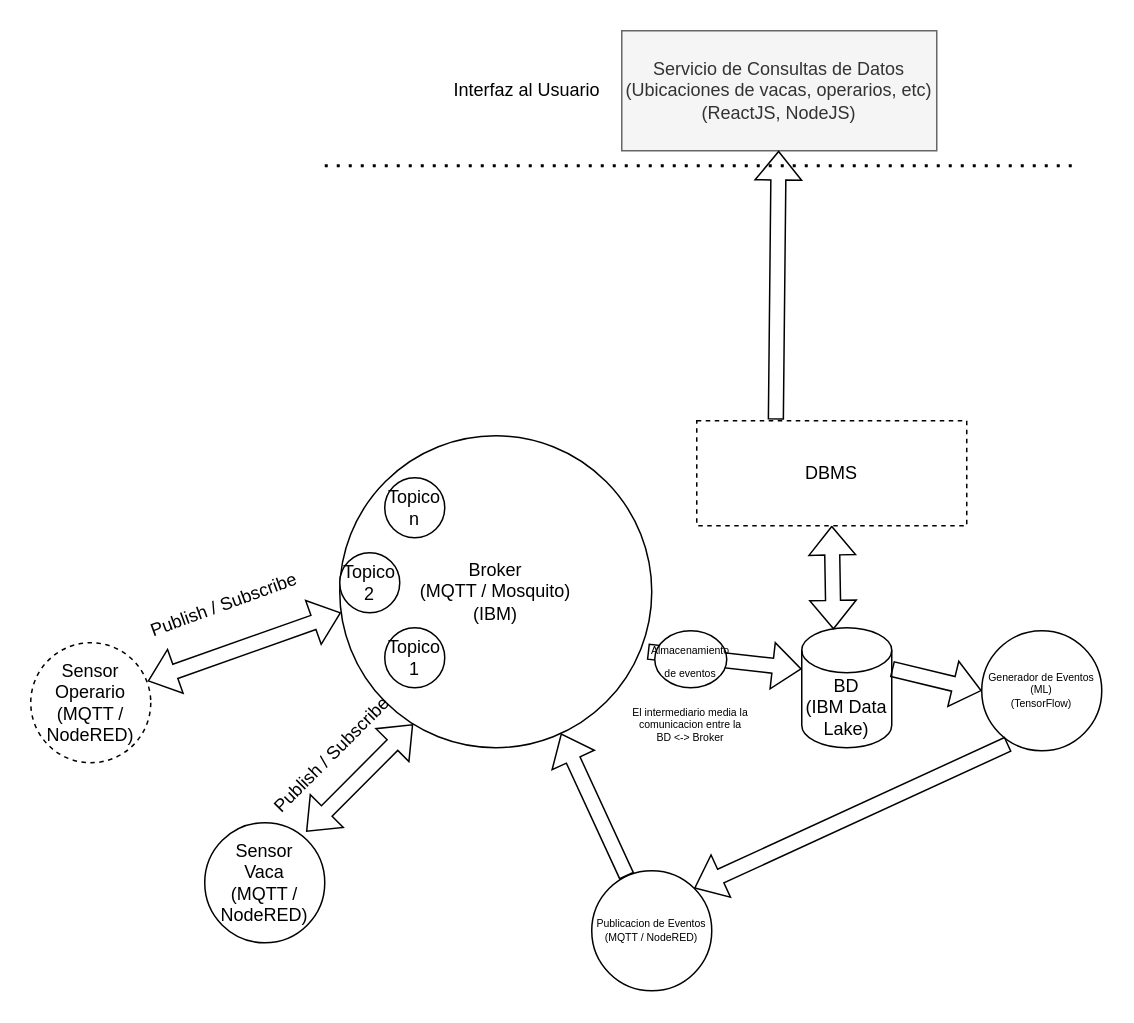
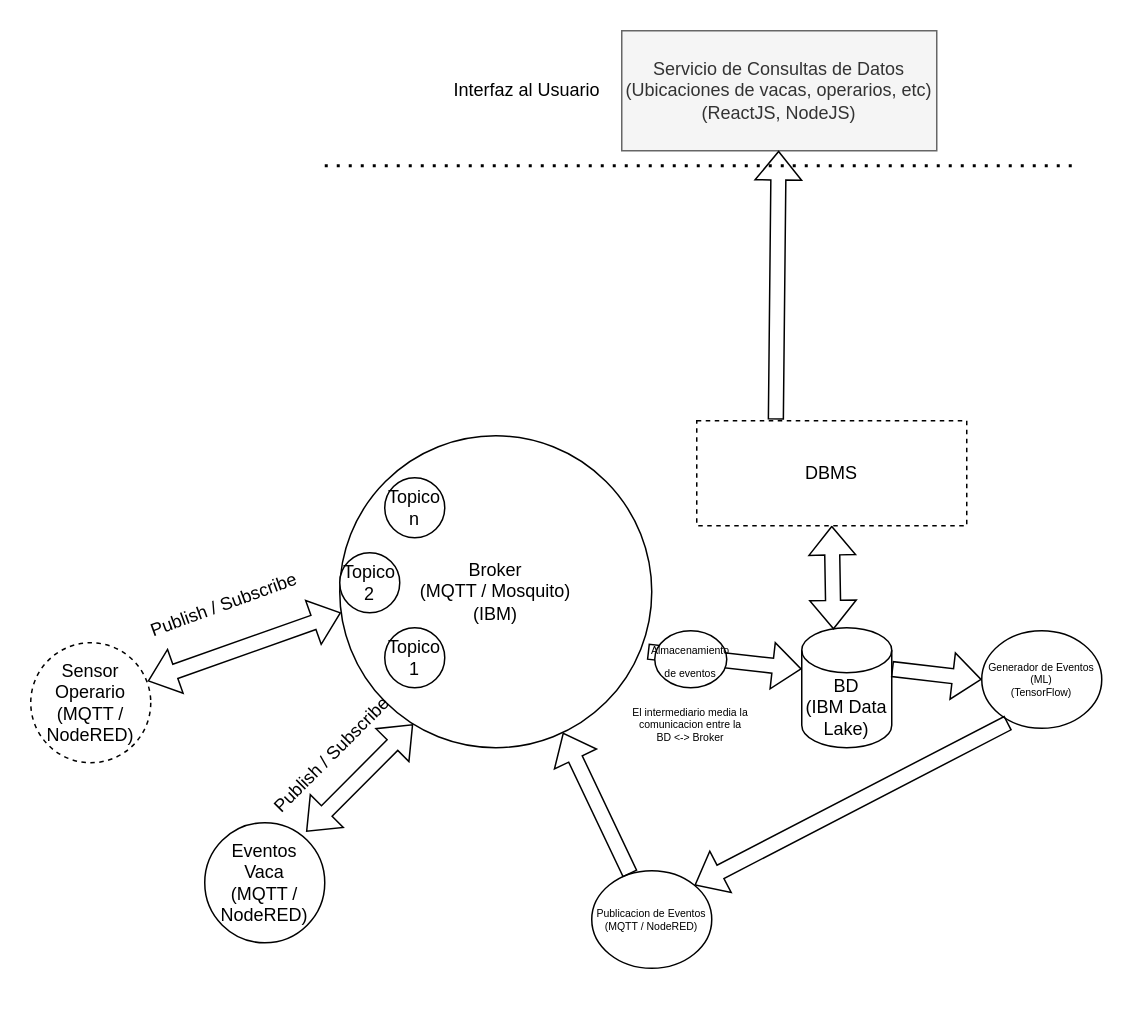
  <mxCell id="0" />
  <mxCell id="1" parent="0" />
  <mxCell id="2" value="Servicio de Consultas de Datos&lt;br&gt;(Ubicaciones de vacas, operarios, etc)&lt;br&gt;(ReactJS, NodeJS)" style="rounded=0;whiteSpace=wrap;html=1;fillColor=#f5f5f5;fontColor=#333333;strokeColor=#666666;" parent="1" vertex="1"><mxGeometry x="414" y="20" width="210" height="80" as="geometry" /></mxCell>
  <mxCell id="3" value="Broker&lt;br&gt;(MQTT / Mosquito)&lt;br&gt;(IBM)" style="ellipse;whiteSpace=wrap;html=1;aspect=fixed;" parent="1" vertex="1"><mxGeometry x="226" y="290" width="208" height="208" as="geometry" /></mxCell>
- <mxCell id="4" value="Sensor &lt;br&gt;Vaca&lt;br&gt;(MQTT / NodeRED)" style="ellipse;whiteSpace=wrap;html=1;aspect=fixed;" parent="1" vertex="1"><mxGeometry x="136" y="548" width="80" height="80" as="geometry" /></mxCell>
+ <mxCell id="4" value="Eventos &lt;br&gt;Vaca&lt;br&gt;(MQTT / NodeRED)" style="ellipse;whiteSpace=wrap;html=1;aspect=fixed;" parent="1" vertex="1"><mxGeometry x="136" y="548" width="80" height="80" as="geometry" /></mxCell>
  <mxCell id="5" value="Sensor Operario&lt;br&gt;(MQTT / NodeRED)" style="ellipse;whiteSpace=wrap;html=1;aspect=fixed;dashed=1;" parent="1" vertex="1"><mxGeometry x="20" y="428" width="80" height="80" as="geometry" /></mxCell>
  <mxCell id="6" value="" style="shape=flexArrow;endArrow=classic;startArrow=classic;html=1;rounded=0;exitX=0.975;exitY=0.32;exitDx=0;exitDy=0;entryX=0.004;entryY=0.567;entryDx=0;entryDy=0;entryPerimeter=0;exitPerimeter=0;" parent="1" source="5" target="3" edge="1"><mxGeometry width="100" height="100" relative="1" as="geometry"><mxPoint x="106" y="438" as="sourcePoint" /><mxPoint x="206" y="338" as="targetPoint" /></mxGeometry></mxCell>
  <mxCell id="7" value="Topico 1" style="ellipse;whiteSpace=wrap;html=1;aspect=fixed;" parent="1" vertex="1"><mxGeometry x="256" y="418" width="40" height="40" as="geometry" /></mxCell>
  <mxCell id="8" value="Topico 2" style="ellipse;whiteSpace=wrap;html=1;aspect=fixed;" parent="1" vertex="1"><mxGeometry x="226" y="368" width="40" height="40" as="geometry" /></mxCell>
  <mxCell id="9" value="" style="shape=flexArrow;endArrow=classic;startArrow=classic;html=1;rounded=0;entryX=0.235;entryY=0.925;entryDx=0;entryDy=0;exitX=0.845;exitY=0.075;exitDx=0;exitDy=0;exitPerimeter=0;entryPerimeter=0;" parent="1" source="4" target="3" edge="1"><mxGeometry width="100" height="100" relative="1" as="geometry"><mxPoint x="166" y="558" as="sourcePoint" /><mxPoint x="266" y="458" as="targetPoint" /></mxGeometry></mxCell>
  <mxCell id="10" value="Topico n" style="ellipse;whiteSpace=wrap;html=1;aspect=fixed;" parent="1" vertex="1"><mxGeometry x="256" y="318" width="40" height="40" as="geometry" /></mxCell>
  <mxCell id="11" value="BD&lt;br&gt;(IBM Data Lake)" style="shape=cylinder3;whiteSpace=wrap;html=1;boundedLbl=1;backgroundOutline=1;size=15;" parent="1" vertex="1"><mxGeometry x="534" y="418" width="60" height="80" as="geometry" /></mxCell>
  <mxCell id="12" value="" style="shape=flexArrow;endArrow=classic;startArrow=classic;html=1;rounded=0;exitX=0.353;exitY=0.015;exitDx=0;exitDy=0;exitPerimeter=0;entryX=0.5;entryY=1;entryDx=0;entryDy=0;" parent="1" source="11" target="13" edge="1"><mxGeometry width="100" height="100" relative="1" as="geometry"><mxPoint x="456" y="320" as="sourcePoint" /><mxPoint x="496" y="230" as="targetPoint" /></mxGeometry></mxCell>
  <mxCell id="13" value="DBMS" style="rounded=0;whiteSpace=wrap;html=1;dashed=1;" parent="1" vertex="1"><mxGeometry x="464" y="280" width="180" height="70" as="geometry" /></mxCell>
  <mxCell id="14" value="El intermediario media la comunicacion entre la BD &amp;lt;-&amp;gt; Broker" style="text;html=1;strokeColor=none;fillColor=none;align=center;verticalAlign=middle;whiteSpace=wrap;rounded=0;fontSize=7;" vertex="1" parent="1"><mxGeometry x="420" y="468" width="80" height="30" as="geometry" /></mxCell>
- <mxCell id="15" value="Publicacion de Eventos&lt;br&gt;(MQTT / NodeRED)" style="ellipse;whiteSpace=wrap;html=1;aspect=fixed;fontSize=7;" vertex="1" parent="1"><mxGeometry x="394" y="580" width="80" height="80" as="geometry" /></mxCell>
+ <mxCell id="15" value="Publicacion de Eventos&lt;br&gt;(MQTT / NodeRED)" style="ellipse;whiteSpace=wrap;html=1;aspect=fixed;fontSize=7;" vertex="1" parent="1"><mxGeometry x="394" y="580" width="80" height="65" as="geometry" /></mxCell>
  <mxCell id="16" value="" style="shape=flexArrow;endArrow=classic;html=1;rounded=0;fontSize=7;" edge="1" parent="1" source="15" target="3"><mxGeometry width="50" height="50" relative="1" as="geometry"><mxPoint x="394" y="370" as="sourcePoint" /><mxPoint x="444" y="320" as="targetPoint" /></mxGeometry></mxCell>
  <mxCell id="17" value="" style="shape=flexArrow;endArrow=classic;html=1;rounded=0;fontSize=7;entryX=0;entryY=0;entryDx=0;entryDy=27.5;entryPerimeter=0;exitX=0.987;exitY=0.692;exitDx=0;exitDy=0;exitPerimeter=0;" edge="1" parent="1" source="3" target="11"><mxGeometry width="50" height="50" relative="1" as="geometry"><mxPoint x="394" y="370" as="sourcePoint" /><mxPoint x="444" y="320" as="targetPoint" /></mxGeometry></mxCell>
- <mxCell id="18" value="Generador de Eventos&lt;br&gt;(ML)&lt;br&gt;(TensorFlow)" style="ellipse;whiteSpace=wrap;html=1;fontSize=7;" vertex="1" parent="1"><mxGeometry x="654" y="420" width="80" height="80" as="geometry" /></mxCell>
+ <mxCell id="18" value="Generador de Eventos&lt;br&gt;(ML)&lt;br&gt;(TensorFlow)" style="ellipse;whiteSpace=wrap;html=1;fontSize=7;" vertex="1" parent="1"><mxGeometry x="654" y="420" width="80" height="65" as="geometry" /></mxCell>
  <mxCell id="19" value="" style="shape=flexArrow;endArrow=classic;html=1;rounded=0;fontSize=7;entryX=0;entryY=0.5;entryDx=0;entryDy=0;exitX=1;exitY=0;exitDx=0;exitDy=27.5;exitPerimeter=0;" edge="1" parent="1" source="11" target="18"><mxGeometry width="50" height="50" relative="1" as="geometry"><mxPoint x="494" y="300" as="sourcePoint" /><mxPoint x="544" y="250" as="targetPoint" /></mxGeometry></mxCell>
  <mxCell id="20" value="" style="shape=flexArrow;endArrow=classic;html=1;rounded=0;fontSize=7;exitX=0.293;exitY=-0.01;exitDx=0;exitDy=0;exitPerimeter=0;" edge="1" parent="1" source="13" target="2"><mxGeometry width="50" height="50" relative="1" as="geometry"><mxPoint x="264" y="260" as="sourcePoint" /><mxPoint x="314" y="210" as="targetPoint" /></mxGeometry></mxCell>
  <mxCell id="21" value="" style="endArrow=none;dashed=1;html=1;dashPattern=1 3;strokeWidth=2;rounded=0;fontSize=7;" edge="1" parent="1"><mxGeometry width="50" height="50" relative="1" as="geometry"><mxPoint x="216" y="110" as="sourcePoint" /><mxPoint x="716" y="110" as="targetPoint" /></mxGeometry></mxCell>
  <mxCell id="22" value="&lt;font style=&quot;font-size: 12px;&quot;&gt;Interfaz al Usuario&lt;/font&gt;" style="text;html=1;strokeColor=none;fillColor=none;align=center;verticalAlign=middle;whiteSpace=wrap;rounded=0;fontSize=7;" vertex="1" parent="1"><mxGeometry x="296" y="45" width="110" height="30" as="geometry" /></mxCell>
  <mxCell id="23" value="&lt;font style=&quot;font-size: 7px;&quot;&gt;Almacenamiento de eventos&lt;/font&gt;" style="ellipse;whiteSpace=wrap;html=1;fillColor=#FFFFFF;" vertex="1" parent="1"><mxGeometry x="436" y="420" width="48" height="38" as="geometry" /></mxCell>
  <mxCell id="24" value="Publish / Subscribe" style="text;html=1;strokeColor=none;fillColor=none;align=center;verticalAlign=middle;whiteSpace=wrap;rounded=0;fontSize=12;rotation=-20;" vertex="1" parent="1"><mxGeometry x="94" y="388" width="110" height="30" as="geometry" /></mxCell>
  <mxCell id="25" value="Publish / Subscribe" style="text;html=1;strokeColor=none;fillColor=none;align=center;verticalAlign=middle;whiteSpace=wrap;rounded=0;fontSize=12;rotation=-45;" vertex="1" parent="1"><mxGeometry x="167" y="488" width="108" height="30" as="geometry" /></mxCell>
  <mxCell id="26" value="" style="shape=flexArrow;endArrow=classic;html=1;rounded=0;fontSize=12;entryX=1;entryY=0;entryDx=0;entryDy=0;exitX=0.221;exitY=0.944;exitDx=0;exitDy=0;exitPerimeter=0;" edge="1" parent="1" source="18" target="15"><mxGeometry width="50" height="50" relative="1" as="geometry"><mxPoint x="324" y="460" as="sourcePoint" /><mxPoint x="374" y="410" as="targetPoint" /></mxGeometry></mxCell>
